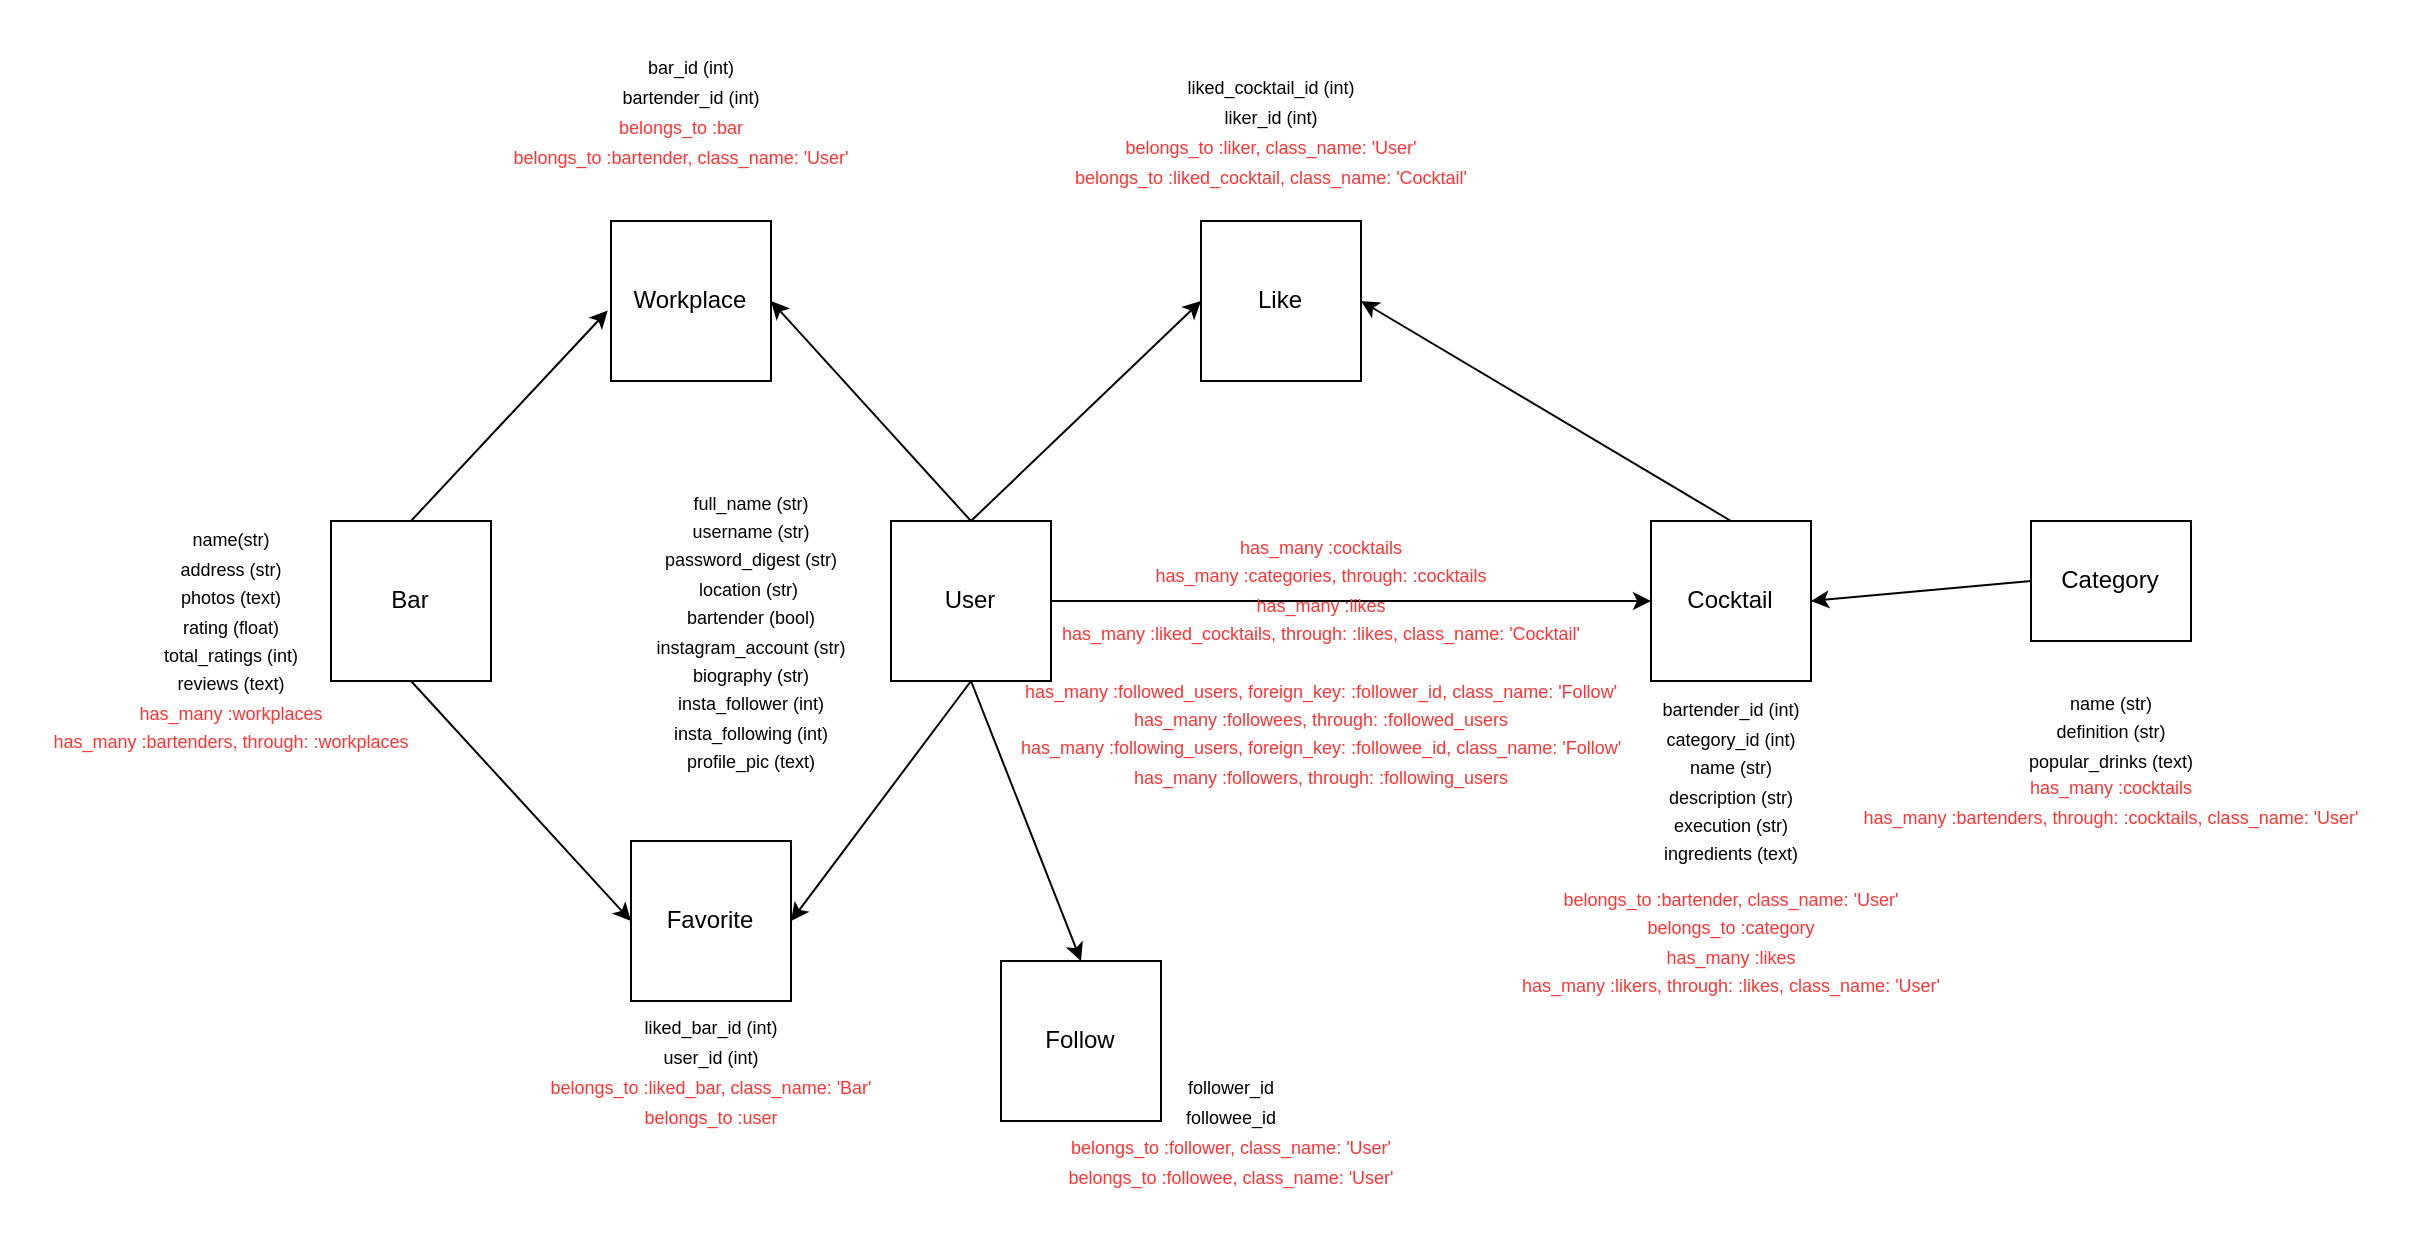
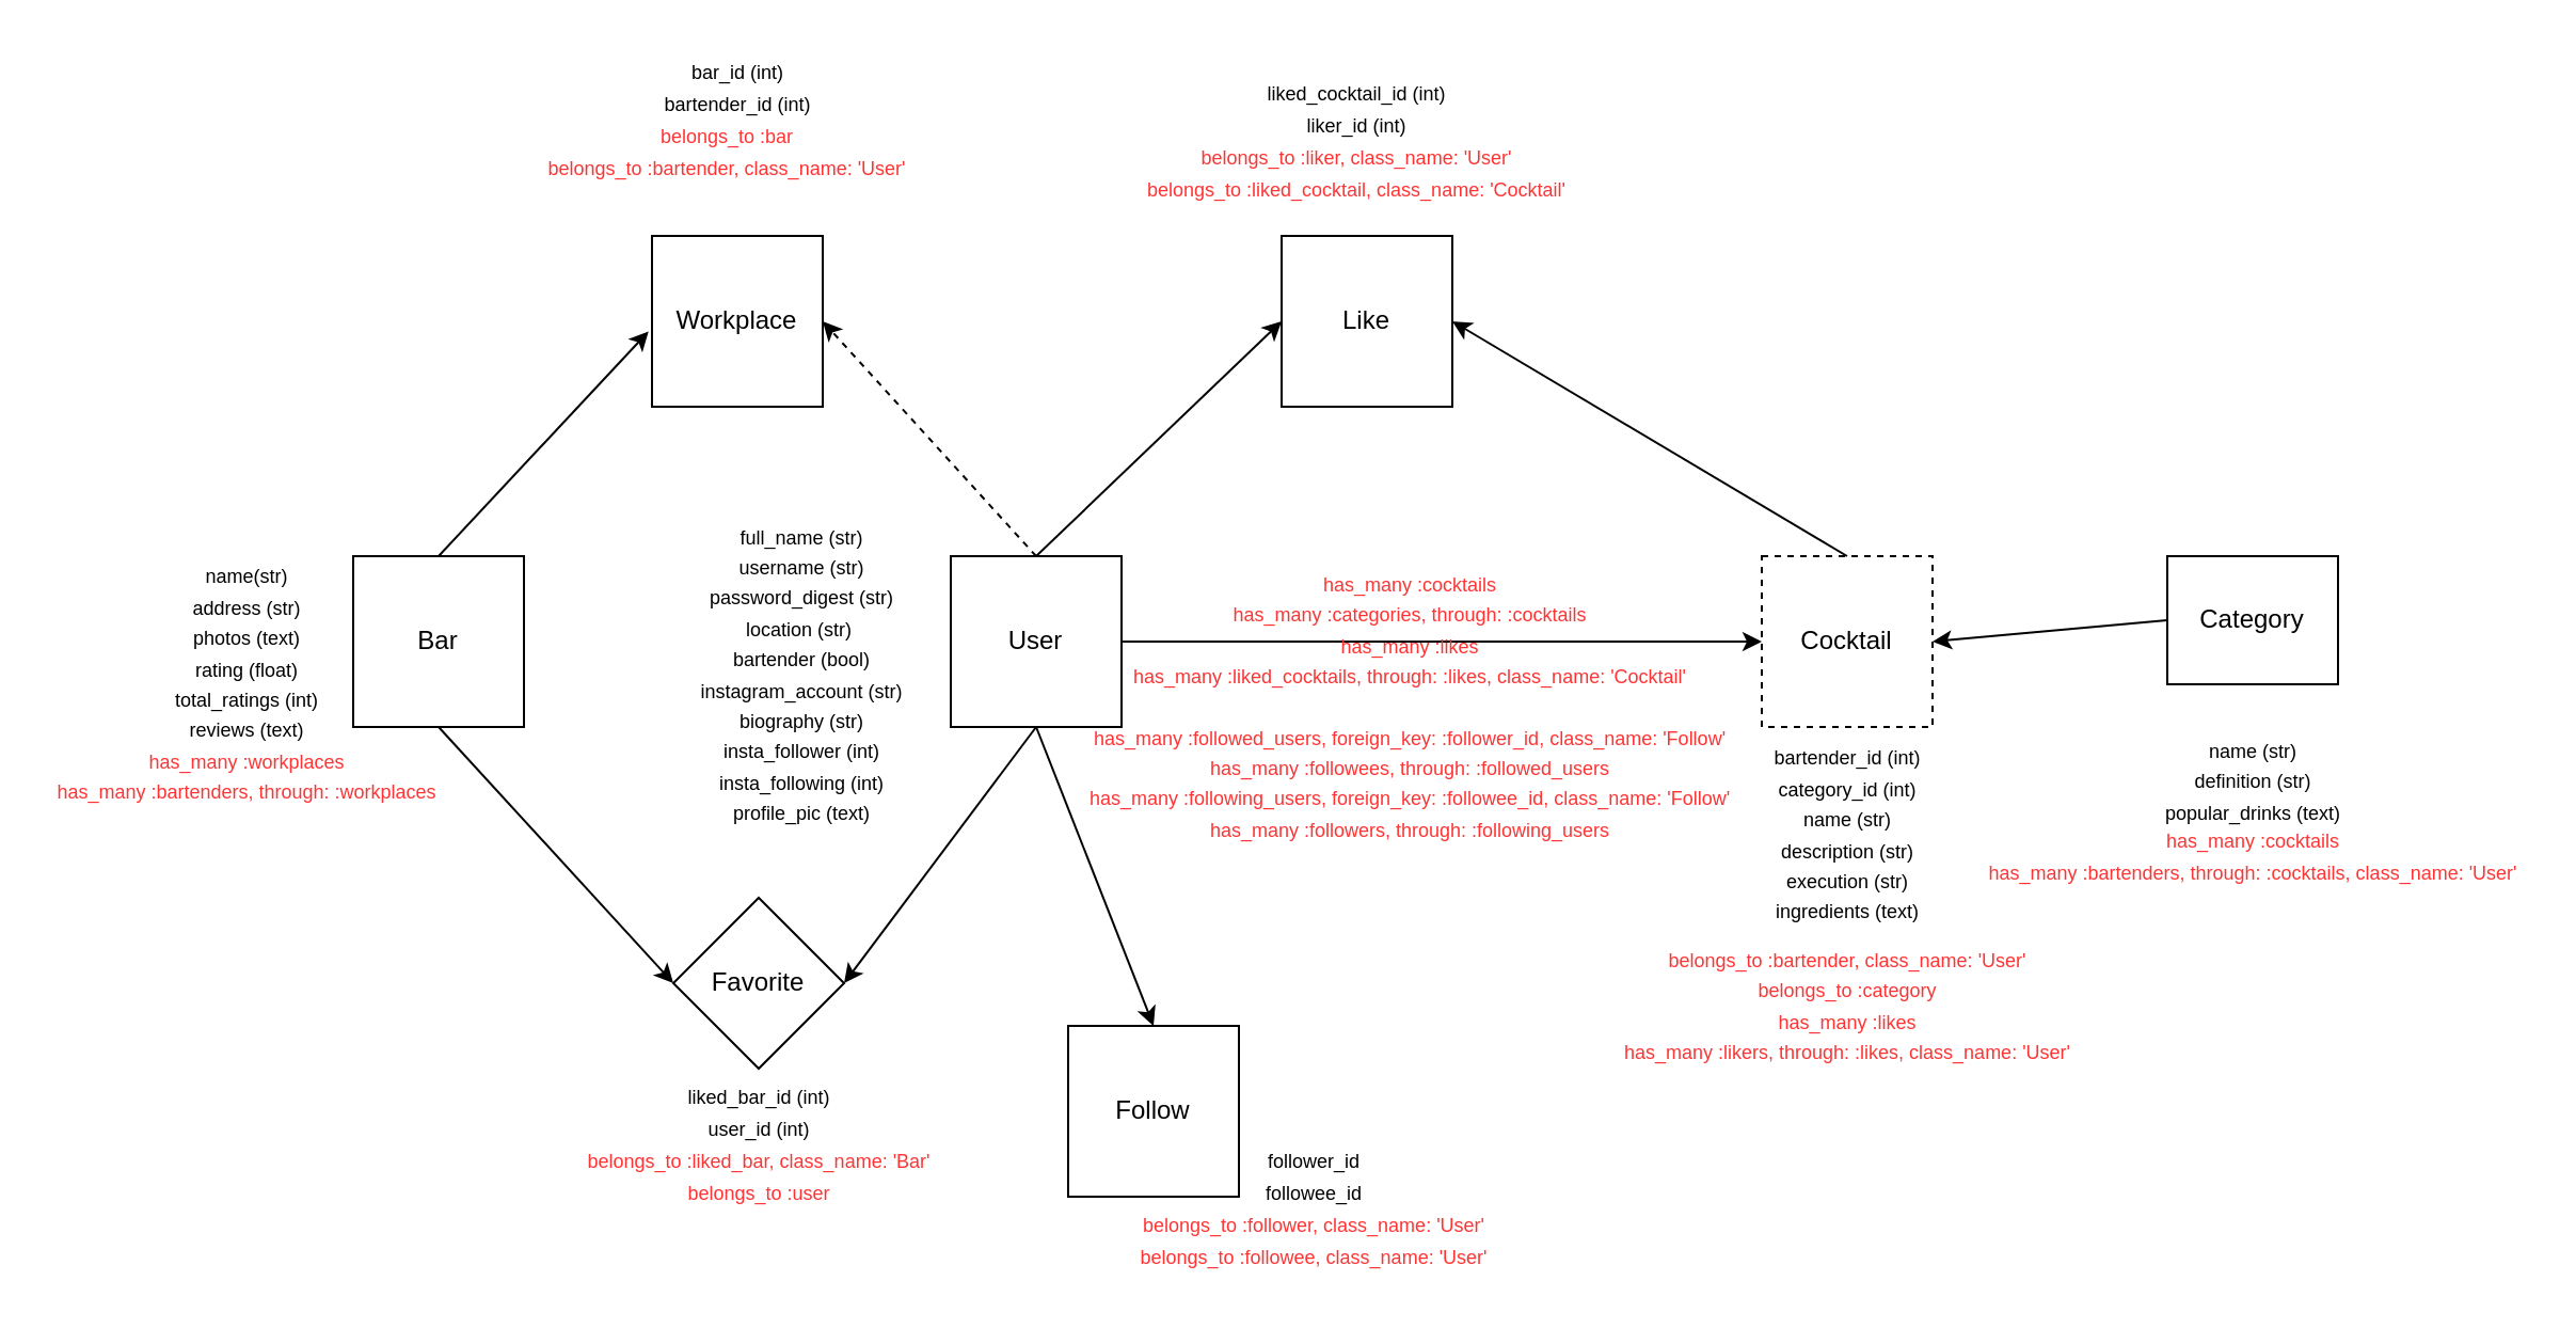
  <mxCell id="0" />
  <mxCell id="1" parent="0" />
  <mxCell id="2" value="Bar" style="whiteSpace=wrap;html=1;aspect=fixed;" vertex="1" parent="1"><mxGeometry x="165" y="260" width="80" height="80" as="geometry" /></mxCell>
  <mxCell id="3" value="Workplace" style="whiteSpace=wrap;html=1;aspect=fixed;" vertex="1" parent="1"><mxGeometry x="305" y="110" width="80" height="80" as="geometry" /></mxCell>
  <mxCell id="4" value="User" style="whiteSpace=wrap;html=1;aspect=fixed;" vertex="1" parent="1"><mxGeometry x="445" y="260" width="80" height="80" as="geometry" /></mxCell>
  <mxCell id="5" value="Follow" style="whiteSpace=wrap;html=1;aspect=fixed;" vertex="1" parent="1"><mxGeometry x="500" y="480" width="80" height="80" as="geometry" /></mxCell>
  <mxCell id="6" value="Category" style="whiteSpace=wrap;html=1;aspect=fixed;" vertex="1" parent="1"><mxGeometry x="1015" y="260" width="80" height="60" as="geometry" /></mxCell>
- <mxCell id="7" value="Cocktail" style="whiteSpace=wrap;html=1;aspect=fixed;" vertex="1" parent="1"><mxGeometry x="825" y="260" width="80" height="80" as="geometry" /></mxCell>
+ <mxCell id="7" value="Cocktail" style="whiteSpace=wrap;html=1;aspect=fixed;dashed=1;" vertex="1" parent="1"><mxGeometry x="825" y="260" width="80" height="80" as="geometry" /></mxCell>
  <mxCell id="8" value="Like" style="whiteSpace=wrap;html=1;aspect=fixed;" vertex="1" parent="1"><mxGeometry x="600" y="110" width="80" height="80" as="geometry" /></mxCell>
  <mxCell id="9" value="" style="endArrow=classic;html=1;entryX=-0.02;entryY=0.559;entryDx=0;entryDy=0;entryPerimeter=0;" edge="1" parent="1" target="3"><mxGeometry width="50" height="50" relative="1" as="geometry"><mxPoint x="205" y="260" as="sourcePoint" /><mxPoint x="255" y="210" as="targetPoint" /></mxGeometry></mxCell>
- <mxCell id="10" value="" style="endArrow=classic;html=1;entryX=1;entryY=0.5;entryDx=0;entryDy=0;exitX=0.5;exitY=0;exitDx=0;exitDy=0;" edge="1" parent="1" source="4" target="3"><mxGeometry width="50" height="50" relative="1" as="geometry"><mxPoint x="445" y="240" as="sourcePoint" /><mxPoint x="495" y="190" as="targetPoint" /></mxGeometry></mxCell>
+ <mxCell id="10" value="" style="endArrow=classic;html=1;entryX=1;entryY=0.5;entryDx=0;entryDy=0;exitX=0.5;exitY=0;exitDx=0;exitDy=0;dashed=1;" edge="1" parent="1" source="4" target="3"><mxGeometry width="50" height="50" relative="1" as="geometry"><mxPoint x="445" y="240" as="sourcePoint" /><mxPoint x="495" y="190" as="targetPoint" /></mxGeometry></mxCell>
  <mxCell id="11" value="" style="endArrow=classic;html=1;exitX=0.5;exitY=1;exitDx=0;exitDy=0;entryX=0.5;entryY=0;entryDx=0;entryDy=0;" edge="1" parent="1" source="4" target="5"><mxGeometry width="50" height="50" relative="1" as="geometry"><mxPoint x="335" y="380" as="sourcePoint" /><mxPoint x="385" y="330" as="targetPoint" /></mxGeometry></mxCell>
  <mxCell id="12" value="" style="endArrow=classic;html=1;entryX=0;entryY=0.5;entryDx=0;entryDy=0;exitX=0.5;exitY=0;exitDx=0;exitDy=0;" edge="1" parent="1" source="4" target="8"><mxGeometry width="50" height="50" relative="1" as="geometry"><mxPoint x="500" y="260" as="sourcePoint" /><mxPoint x="555" y="190" as="targetPoint" /></mxGeometry></mxCell>
  <mxCell id="13" value="" style="endArrow=classic;html=1;exitX=1;exitY=0.5;exitDx=0;exitDy=0;entryX=0;entryY=0.5;entryDx=0;entryDy=0;" edge="1" parent="1" source="4" target="7"><mxGeometry width="50" height="50" relative="1" as="geometry"><mxPoint x="605" y="310" as="sourcePoint" /><mxPoint x="655" y="260" as="targetPoint" /></mxGeometry></mxCell>
  <mxCell id="14" value="" style="endArrow=classic;html=1;exitX=0;exitY=0.5;exitDx=0;exitDy=0;entryX=1;entryY=0.5;entryDx=0;entryDy=0;" edge="1" parent="1" source="6" target="7"><mxGeometry width="50" height="50" relative="1" as="geometry"><mxPoint x="825" y="320" as="sourcePoint" /><mxPoint x="875" y="270" as="targetPoint" /></mxGeometry></mxCell>
  <mxCell id="15" value="" style="endArrow=classic;html=1;entryX=1;entryY=0.5;entryDx=0;entryDy=0;exitX=0.5;exitY=0;exitDx=0;exitDy=0;" edge="1" parent="1" source="7" target="8"><mxGeometry width="50" height="50" relative="1" as="geometry"><mxPoint x="735" as="sourcePoint" y="220" /><mxPoint x="785" y="170" as="targetPoint" /></mxGeometry></mxCell>
  <mxCell id="16" value="&lt;font style=&quot;font-size: 9px&quot;&gt;name(str)&lt;br&gt;address (str)&lt;br&gt;photos (text)&lt;br&gt;rating (float)&lt;br&gt;total_ratings (int)&lt;br&gt;reviews (text)&lt;/font&gt;" style="text;html=1;align=center;verticalAlign=middle;resizable=0;points=[];autosize=1;strokeColor=none;" vertex="1" parent="1"><mxGeometry x="75" y="255" width="80" height="100" as="geometry" /></mxCell>
  <mxCell id="17" value="&lt;font style=&quot;font-size: 9px&quot;&gt;full_name (str)&lt;br&gt;username (str)&lt;br&gt;password_digest (str)&lt;br&gt;location (str)&amp;nbsp;&lt;br&gt;bartender (bool)&lt;br&gt;instagram_account (str)&lt;br&gt;biography (str)&lt;br&gt;insta_follower (int)&lt;br&gt;insta_following (int)&lt;br&gt;profile_pic (text)&lt;/font&gt;" style="text;html=1;align=center;verticalAlign=middle;resizable=0;points=[];autosize=1;strokeColor=none;" vertex="1" parent="1"><mxGeometry x="320" y="235" width="110" height="160" as="geometry" /></mxCell>
  <mxCell id="18" value="&lt;font style=&quot;font-size: 9px&quot;&gt;bar_id (int)&lt;br&gt;bartender_id (int)&lt;/font&gt;" style="text;html=1;align=center;verticalAlign=middle;resizable=0;points=[];autosize=1;strokeColor=none;" vertex="1" parent="1"><mxGeometry x="305" y="20" width="80" height="40" as="geometry" /></mxCell>
  <mxCell id="19" value="&lt;font style=&quot;font-size: 9px&quot;&gt;liked_cocktail_id (int)&lt;br&gt;liker_id (int)&lt;/font&gt;" style="text;html=1;align=center;verticalAlign=middle;resizable=0;points=[];autosize=1;strokeColor=none;" vertex="1" parent="1"><mxGeometry x="585" y="30" width="100" height="40" as="geometry" /></mxCell>
  <mxCell id="20" value="&lt;font style=&quot;font-size: 9px&quot;&gt;bartender_id (int)&lt;br&gt;category_id (int)&lt;br&gt;name (str)&lt;br&gt;description (str)&lt;br&gt;execution (str)&lt;br&gt;ingredients (text)&lt;/font&gt;" style="text;html=1;align=center;verticalAlign=middle;resizable=0;points=[];autosize=1;strokeColor=none;" vertex="1" parent="1"><mxGeometry x="825" y="340" width="80" height="100" as="geometry" /></mxCell>
  <mxCell id="21" value="&lt;font style=&quot;font-size: 9px&quot;&gt;name (str)&lt;br&gt;definition (str)&lt;br&gt;popular_drinks (text)&lt;/font&gt;" style="text;html=1;align=center;verticalAlign=middle;resizable=0;points=[];autosize=1;strokeColor=none;" vertex="1" parent="1"><mxGeometry x="1005" y="340" width="100" height="50" as="geometry" /></mxCell>
  <mxCell id="22" value="&lt;font style=&quot;font-size: 9px&quot;&gt;follower_id&lt;br&gt;followee_id&lt;/font&gt;" style="text;html=1;align=center;verticalAlign=middle;resizable=0;points=[];autosize=1;strokeColor=none;" vertex="1" parent="1"><mxGeometry x="585" y="530" width="60" height="40" as="geometry" /></mxCell>
  <mxCell id="23" value="&lt;font color=&quot;#ff3333&quot; style=&quot;font-size: 9px&quot;&gt;has_many :workplaces&lt;br&gt;has_many :bartenders, through: :workplaces&lt;br&gt;&lt;br&gt;&lt;/font&gt;" style="text;html=1;align=center;verticalAlign=middle;resizable=0;points=[];autosize=1;strokeColor=none;" vertex="1" parent="1"><mxGeometry x="20" y="345" width="190" height="50" as="geometry" /></mxCell>
- <mxCell id="24" value="Favorite" style="whiteSpace=wrap;html=1;aspect=fixed;" vertex="1" parent="1"><mxGeometry x="315" y="420" width="80" height="80" as="geometry" /></mxCell>
+ <mxCell id="24" value="Favorite" style="rhombus;whiteSpace=wrap;html=1;aspect=fixed;" vertex="1" parent="1"><mxGeometry x="315" y="420" width="80" height="80" as="geometry" /></mxCell>
  <mxCell id="25" value="" style="endArrow=classic;html=1;exitX=0.5;exitY=1;exitDx=0;exitDy=0;entryX=0;entryY=0.5;entryDx=0;entryDy=0;" edge="1" parent="1" source="2" target="24"><mxGeometry width="50" height="50" relative="1" as="geometry"><mxPoint x="215" y="480" as="sourcePoint" /><mxPoint x="265" y="430" as="targetPoint" /></mxGeometry></mxCell>
  <mxCell id="26" value="" style="endArrow=classic;html=1;entryX=1;entryY=0.5;entryDx=0;entryDy=0;" edge="1" parent="1" target="24"><mxGeometry width="50" height="50" relative="1" as="geometry"><mxPoint x="485" y="340" as="sourcePoint" /><mxPoint x="485" y="400" as="targetPoint" /></mxGeometry></mxCell>
  <mxCell id="27" value="&lt;font style=&quot;font-size: 9px&quot;&gt;liked_bar_id (int)&lt;br&gt;user_id (int)&lt;br&gt;&lt;/font&gt;" style="text;html=1;align=center;verticalAlign=middle;resizable=0;points=[];autosize=1;strokeColor=none;" vertex="1" parent="1"><mxGeometry x="315" y="500" width="80" height="40" as="geometry" /></mxCell>
  <mxCell id="28" value="&lt;font style=&quot;font-size: 9px&quot; color=&quot;#ff3333&quot;&gt;belongs_to :liked_bar, class_name: 'Bar'&lt;br&gt;belongs_to :user&lt;br&gt;&lt;/font&gt;" style="text;html=1;align=center;verticalAlign=middle;resizable=0;points=[];autosize=1;strokeColor=none;" vertex="1" parent="1"><mxGeometry x="265" y="530" width="180" height="40" as="geometry" /></mxCell>
  <mxCell id="29" value="&lt;font style=&quot;font-size: 9px&quot; color=&quot;#ff3333&quot;&gt;belongs_to :follower, class_name: 'User'&lt;br&gt;belongs_to :followee, class_name: 'User'&lt;br&gt;&lt;/font&gt;" style="text;html=1;align=center;verticalAlign=middle;resizable=0;points=[];autosize=1;strokeColor=none;" vertex="1" parent="1"><mxGeometry x="525" y="560" width="180" height="40" as="geometry" /></mxCell>
  <mxCell id="30" value="&lt;font style=&quot;font-size: 9px&quot; color=&quot;#ff3333&quot;&gt;has_many :cocktails&lt;br&gt;has_many :categories, through: :cocktails&lt;br&gt;has_many :likes&lt;br&gt;has_many :liked_cocktails, through: :likes, class_name: 'Cocktail'&lt;br&gt;&lt;br&gt;has_many :followed_users, foreign_key: :follower_id, class_name: 'Follow'&lt;br&gt;has_many :followees, through: :followed_users&lt;br&gt;has_many :following_users, foreign_key: :followee_id, class_name: 'Follow'&lt;br&gt;has_many :followers, through: :following_users&lt;br&gt;&lt;/font&gt;" style="text;html=1;align=center;verticalAlign=middle;resizable=0;points=[];autosize=1;strokeColor=none;" vertex="1" parent="1"><mxGeometry x="500" y="260" width="320" height="140" as="geometry" /></mxCell>
  <mxCell id="31" value="&lt;font style=&quot;font-size: 9px&quot; color=&quot;#ff3333&quot;&gt;belongs_to :bartender, class_name: 'User'&lt;br&gt;belongs_to :category&lt;br&gt;has_many :likes&lt;br&gt;has_many :likers, through: :likes, class_name: 'User'&lt;br&gt;&lt;/font&gt;" style="text;html=1;align=center;verticalAlign=middle;resizable=0;points=[];autosize=1;strokeColor=none;" vertex="1" parent="1"><mxGeometry x="755" y="435" width="220" height="70" as="geometry" /></mxCell>
  <mxCell id="32" value="&lt;font style=&quot;font-size: 9px&quot; color=&quot;#ff3333&quot;&gt;has_many :cocktails&lt;br&gt;has_many :bartenders, through: :cocktails, class_name: 'User'&lt;br&gt;&lt;/font&gt;" style="text;html=1;align=center;verticalAlign=middle;resizable=0;points=[];autosize=1;strokeColor=none;" vertex="1" parent="1"><mxGeometry x="925" y="380" width="260" height="40" as="geometry" /></mxCell>
  <mxCell id="33" value="&lt;font style=&quot;font-size: 9px&quot; color=&quot;#ff3333&quot;&gt;belongs_to :liker, class_name: 'User'&lt;br&gt;belongs_to :liked_cocktail, class_name: 'Cocktail'&lt;br&gt;&lt;/font&gt;" style="text;html=1;align=center;verticalAlign=middle;resizable=0;points=[];autosize=1;strokeColor=none;" vertex="1" parent="1"><mxGeometry x="530" y="60" width="210" height="40" as="geometry" /></mxCell>
  <mxCell id="34" value="&lt;font style=&quot;font-size: 9px&quot; color=&quot;#ff3333&quot;&gt;belongs_to :bar&lt;br&gt;belongs_to :bartender, class_name: 'User'&lt;br&gt;&lt;/font&gt;" style="text;html=1;align=center;verticalAlign=middle;resizable=0;points=[];autosize=1;strokeColor=none;" vertex="1" parent="1"><mxGeometry x="250" y="50" width="180" height="40" as="geometry" /></mxCell>
